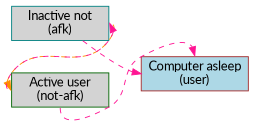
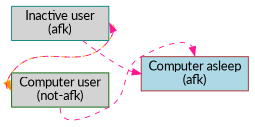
  digraph {
    fontname=Lato
    rankdir=LR
    node [fillcolor=lightgrey fontname=Lato shape=box style=filled]
    edge [color=deeppink fontname=Lato headport=w style=dashed]
-   n1 [color=teal label="Inactive not\n(afk)" width=1.5]
-   n2 [color=darkgreen label="Active user\n(not-afk)" width=1.5]
-   n3 [color=brown fillcolor=lightblue label="Computer asleep\n(user)"]
+   n1 [color=teal label="Inactive user\n(afk)" width=1.5]
+   n2 [color=darkgreen label="Computer user\n(not-afk)" width=1.5]
+   n3 [color=brown fillcolor=lightblue label="Computer asleep\n(afk)"]
    subgraph sub_1 {
      rank=same
      n1
      n2
    }
    n1 -> n2 [color=darkorange minlen=2 tailport=e]
    n1 -> n3
    n2 -> n1 [headport=e minlen=2 tailport=w]
    n2 -> n3 [headport=n tailport=s]
  }
